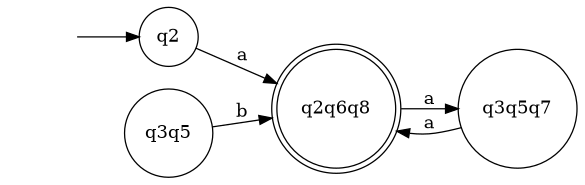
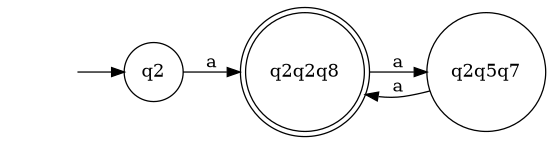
  digraph {
    rankdir=LR
    node [shape=circle]
-   q2q6q8 [shape=doublecircle]
-   q3q5q7
+   q2q6q8 [shape=doublecircle label=q2q2q8]
+   q3q5q7 [label=q2q5q7]
    "" [shape=none]
    n4 [label=q2]
-   q3q5
    q2q6q8 -> q3q5q7 [label=a]
    q3q5q7 -> q2q6q8 [label=a]
    "" -> n4
    n4 -> q2q6q8 [label=a]
-   q3q5 -> q2q6q8 [label=b]
  }
